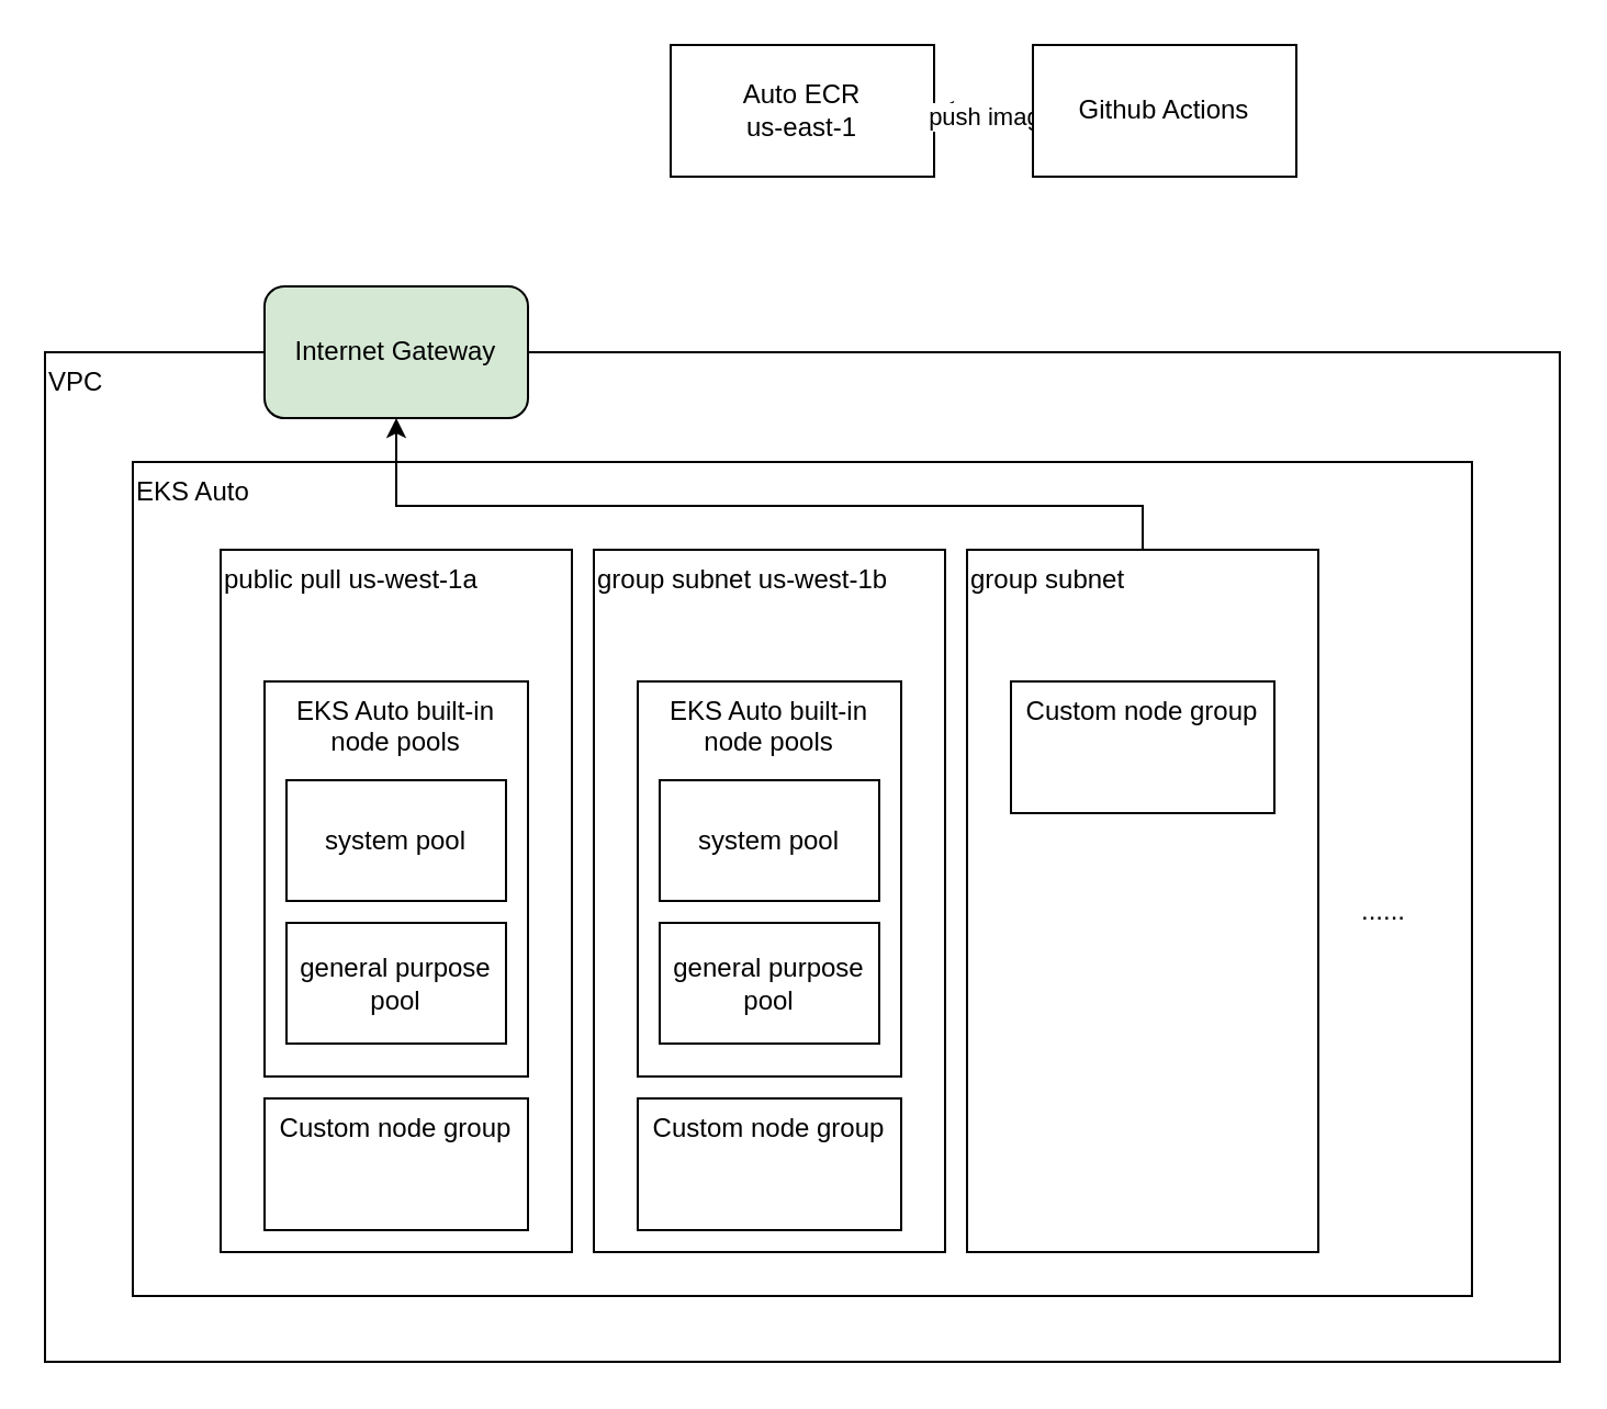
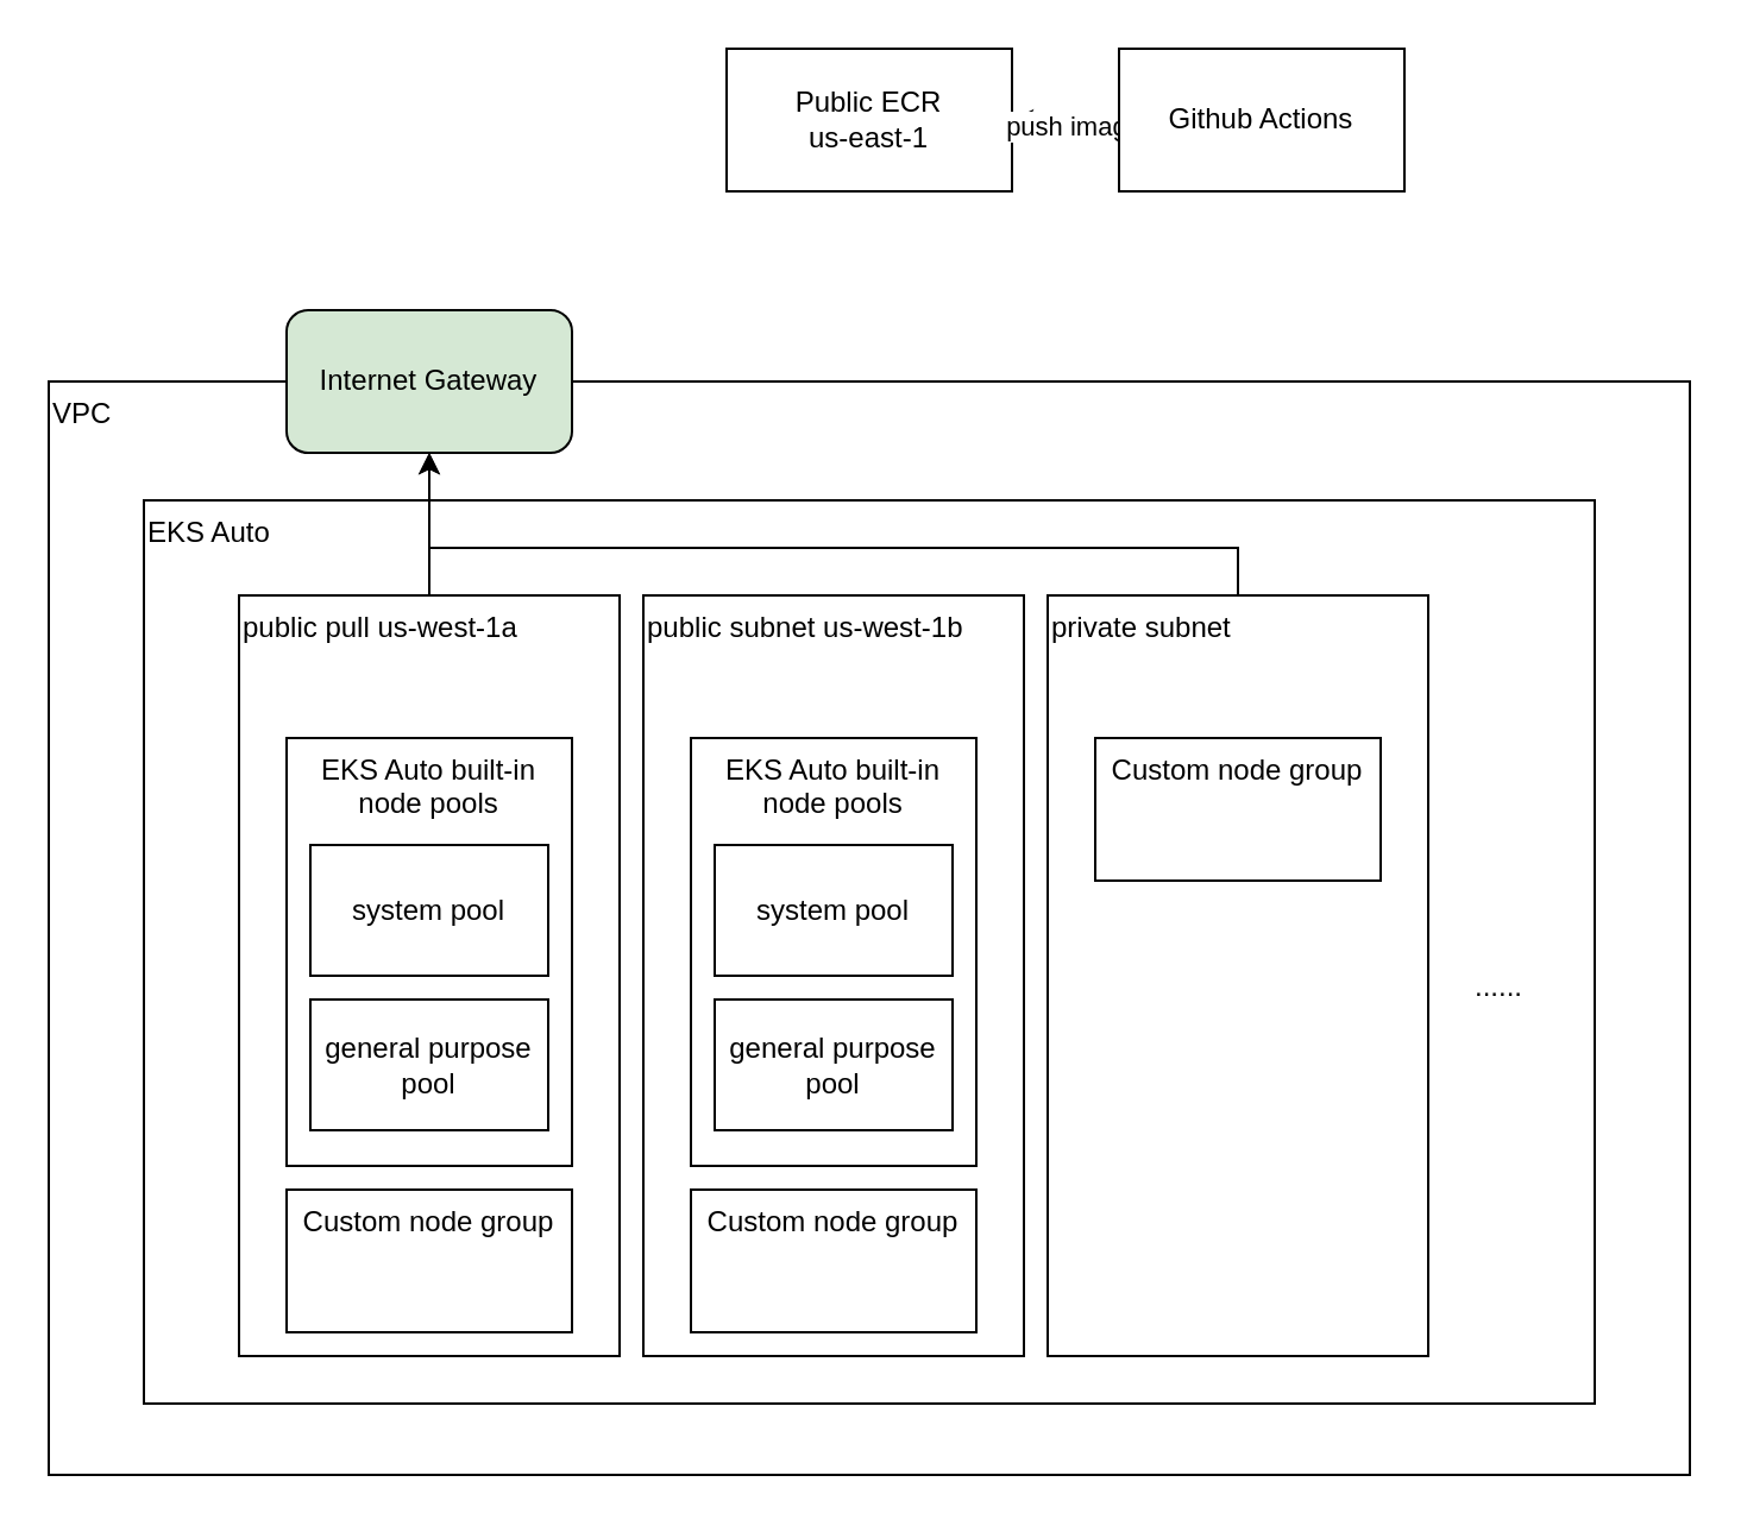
  <mxCell id="0" />
  <mxCell id="1" parent="0" />
  <mxCell id="2" value="VPC" style="rounded=0;whiteSpace=wrap;html=1;align=left;verticalAlign=top;" vertex="1" parent="1"><mxGeometry x="20" y="160" width="690" height="460" as="geometry" /></mxCell>
- <mxCell id="3" value="Auto ECR&lt;div&gt;us-east-1&lt;/div&gt;" style="rounded=0;whiteSpace=wrap;html=1;" vertex="1" parent="1"><mxGeometry x="305" y="20" width="120" height="60" as="geometry" /></mxCell>
+ <mxCell id="3" value="Public ECR&lt;div&gt;us-east-1&lt;/div&gt;" style="rounded=0;whiteSpace=wrap;html=1;" vertex="1" parent="1"><mxGeometry x="305" y="20" width="120" height="60" as="geometry" /></mxCell>
  <mxCell id="4" style="edgeStyle=orthogonalEdgeStyle;rounded=0;orthogonalLoop=1;jettySize=auto;html=1;exitX=0;exitY=0.5;exitDx=0;exitDy=0;" edge="1" parent="1" source="6" target="3"><mxGeometry relative="1" as="geometry" /></mxCell>
  <mxCell id="5" value="push image" style="edgeLabel;html=1;align=center;verticalAlign=middle;resizable=0;points=[];" vertex="1" connectable="0" parent="4"><mxGeometry x="-0.129" y="2" relative="1" as="geometry"><mxPoint as="offset" /></mxGeometry></mxCell>
  <mxCell id="6" value="Github Actions" style="rounded=0;whiteSpace=wrap;html=1;" vertex="1" parent="1"><mxGeometry x="470" y="20" width="120" height="60" as="geometry" /></mxCell>
  <mxCell id="7" value="EKS Auto" style="rounded=0;whiteSpace=wrap;html=1;align=left;verticalAlign=top;" vertex="1" parent="1"><mxGeometry x="60" y="210" width="610" height="380" as="geometry" /></mxCell>
+ <mxCell id="8" style="edgeStyle=orthogonalEdgeStyle;rounded=0;orthogonalLoop=1;jettySize=auto;html=1;exitX=0.5;exitY=0;exitDx=0;exitDy=0;entryX=0.5;entryY=1;entryDx=0;entryDy=0;" edge="1" parent="1" source="9" target="19"><mxGeometry relative="1" as="geometry"><Array as="points"><mxPoint x="180" y="190" /><mxPoint x="180" y="190" /></Array></mxGeometry></mxCell>
  <mxCell id="9" value="public pull us-west-1a" style="rounded=0;whiteSpace=wrap;html=1;align=left;verticalAlign=top;" vertex="1" parent="1"><mxGeometry x="100" y="250" width="160" height="320" as="geometry" /></mxCell>
- <mxCell id="10" value="group subnet us-west-1b" style="rounded=0;whiteSpace=wrap;html=1;align=left;verticalAlign=top;" vertex="1" parent="1"><mxGeometry x="270" y="250" width="160" height="320" as="geometry" /></mxCell>
+ <mxCell id="10" value="public subnet us-west-1b" style="rounded=0;whiteSpace=wrap;html=1;align=left;verticalAlign=top;" vertex="1" parent="1"><mxGeometry x="270" y="250" width="160" height="320" as="geometry" /></mxCell>
  <mxCell id="11" style="edgeStyle=orthogonalEdgeStyle;rounded=0;orthogonalLoop=1;jettySize=auto;html=1;exitX=0.5;exitY=0;exitDx=0;exitDy=0;entryX=0.5;entryY=1;entryDx=0;entryDy=0;" edge="1" parent="1" source="12" target="19"><mxGeometry relative="1" as="geometry"><Array as="points"><mxPoint x="520" y="230" /><mxPoint x="180" y="230" /></Array></mxGeometry></mxCell>
- <mxCell id="12" value="group subnet" style="rounded=0;whiteSpace=wrap;html=1;align=left;verticalAlign=top;" vertex="1" parent="1"><mxGeometry x="440" y="250" width="160" height="320" as="geometry" /></mxCell>
+ <mxCell id="12" value="private subnet" style="rounded=0;whiteSpace=wrap;html=1;align=left;verticalAlign=top;" vertex="1" parent="1"><mxGeometry x="440" y="250" width="160" height="320" as="geometry" /></mxCell>
  <mxCell id="13" value="......" style="text;html=1;align=center;verticalAlign=middle;whiteSpace=wrap;rounded=0;" vertex="1" parent="1"><mxGeometry x="600" y="400" width="60" height="30" as="geometry" /></mxCell>
  <mxCell id="14" value="EKS Auto built-in node pools" style="rounded=0;whiteSpace=wrap;html=1;verticalAlign=top;" vertex="1" parent="1"><mxGeometry x="120" y="310" width="120" height="180" as="geometry" /></mxCell>
  <mxCell id="15" value="EKS Auto built-in node pools" style="rounded=0;whiteSpace=wrap;html=1;verticalAlign=top;" vertex="1" parent="1"><mxGeometry x="290" y="310" width="120" height="180" as="geometry" /></mxCell>
  <mxCell id="16" value="Custom node group" style="rounded=0;whiteSpace=wrap;html=1;verticalAlign=top;" vertex="1" parent="1"><mxGeometry x="120" y="500" width="120" height="60" as="geometry" /></mxCell>
  <mxCell id="17" value="Custom node group" style="rounded=0;whiteSpace=wrap;html=1;verticalAlign=top;" vertex="1" parent="1"><mxGeometry x="290" y="500" width="120" height="60" as="geometry" /></mxCell>
  <mxCell id="18" value="Custom node group" style="rounded=0;whiteSpace=wrap;html=1;verticalAlign=top;" vertex="1" parent="1"><mxGeometry x="460" y="310" width="120" height="60" as="geometry" /></mxCell>
  <mxCell id="19" value="Internet Gateway" style="rounded=1;whiteSpace=wrap;html=1;fillColor=#d5e8d4;" vertex="1" parent="1"><mxGeometry x="120" y="130" width="120" height="60" as="geometry" /></mxCell>
  <mxCell id="20" value="system pool" style="rounded=0;whiteSpace=wrap;html=1;" vertex="1" parent="1"><mxGeometry x="130" y="355" width="100" height="55" as="geometry" /></mxCell>
  <mxCell id="21" value="general purpose pool" style="rounded=0;whiteSpace=wrap;html=1;" vertex="1" parent="1"><mxGeometry x="130" y="420" width="100" height="55" as="geometry" /></mxCell>
  <mxCell id="22" value="system pool" style="rounded=0;whiteSpace=wrap;html=1;" vertex="1" parent="1"><mxGeometry x="300" y="355" width="100" height="55" as="geometry" /></mxCell>
  <mxCell id="23" value="general purpose pool" style="rounded=0;whiteSpace=wrap;html=1;" vertex="1" parent="1"><mxGeometry x="300" y="420" width="100" height="55" as="geometry" /></mxCell>
